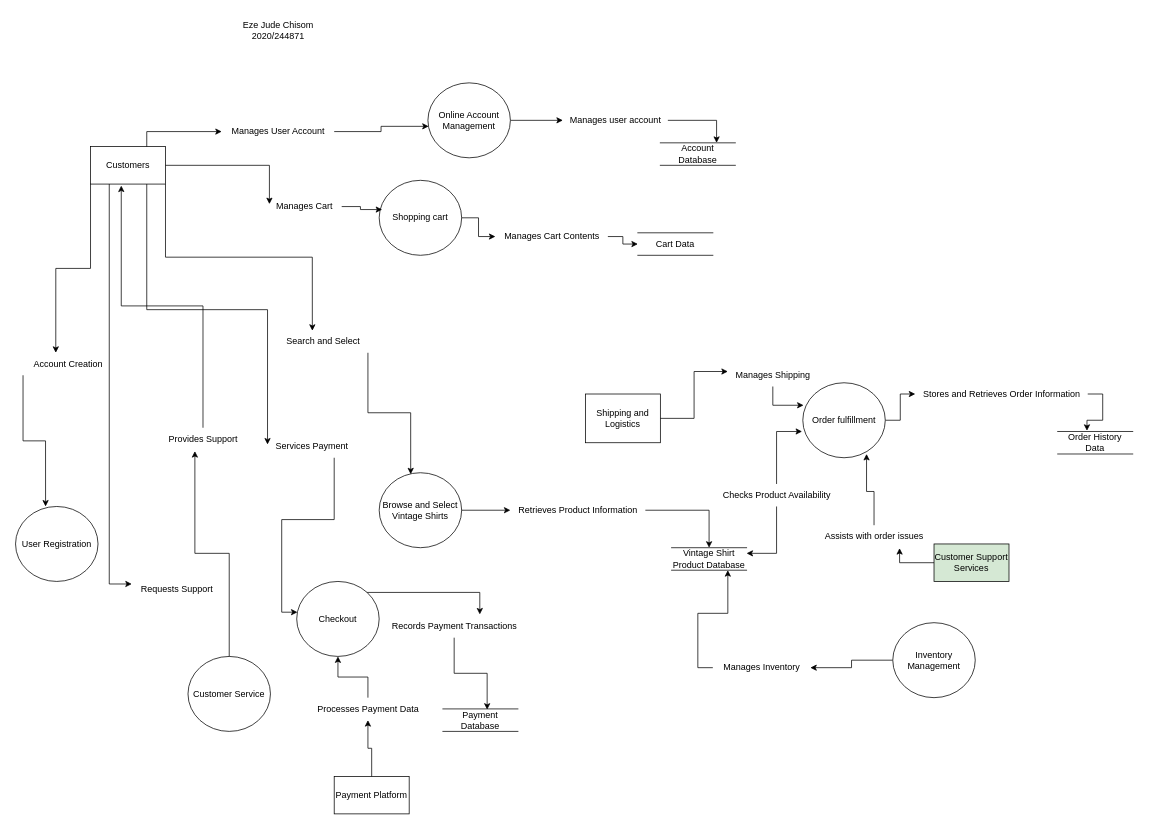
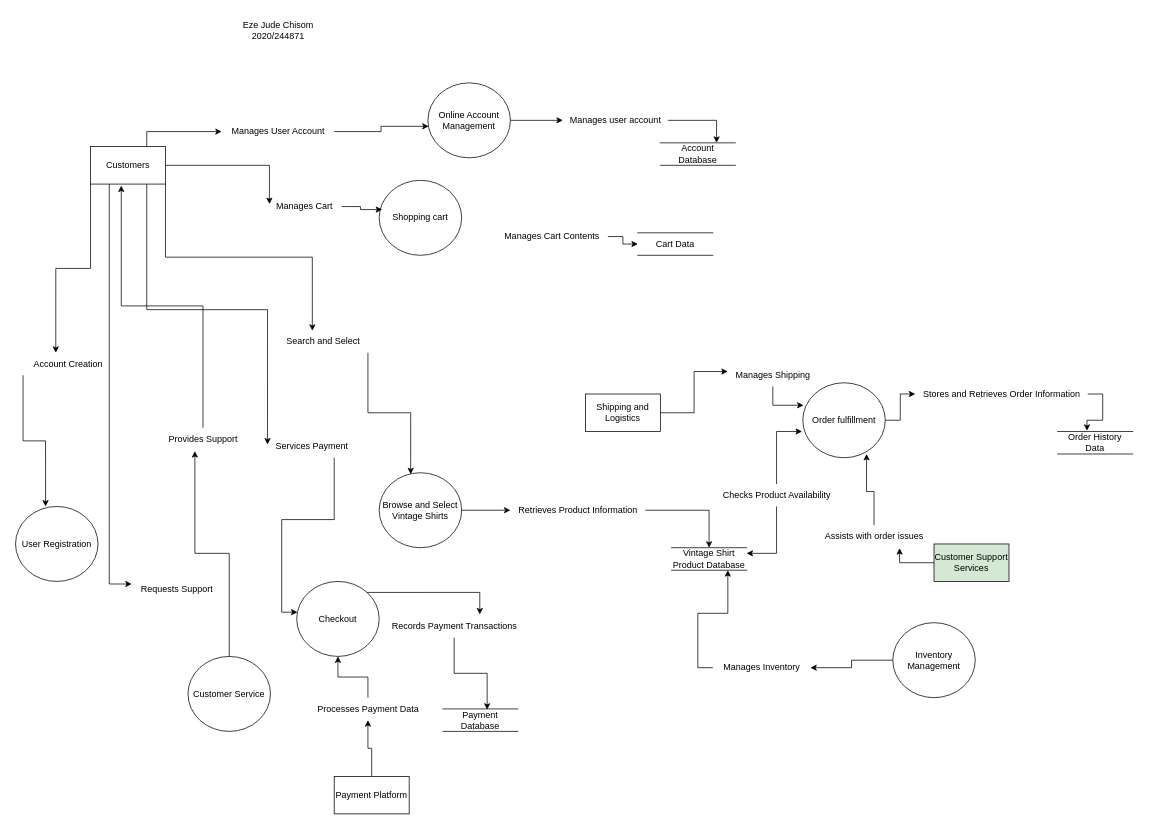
  <mxCell id="0" />
  <mxCell id="1" parent="0" />
  <mxCell id="2" value="Customers" style="html=1;dashed=0;whiteSpace=wrap;" vertex="1" parent="1"><mxGeometry x="120" y="195" width="100" height="50" as="geometry" /></mxCell>
- <mxCell id="3" value="Shipping and Logistics" style="html=1;dashed=0;whiteSpace=wrap;" vertex="1" parent="1"><mxGeometry x="780" y="525" width="100" height="65" as="geometry" /></mxCell>
+ <mxCell id="3" value="Shipping and Logistics" style="html=1;dashed=0;whiteSpace=wrap;" vertex="1" parent="1"><mxGeometry x="780" y="525" width="100" height="50" as="geometry" /></mxCell>
  <mxCell id="4" value="Customer Support Services" style="html=1;dashed=0;whiteSpace=wrap;fillColor=#d5e8d4;" vertex="1" parent="1"><mxGeometry x="1245" y="725" width="100" height="50" as="geometry" /></mxCell>
  <mxCell id="5" style="edgeStyle=orthogonalEdgeStyle;rounded=0;orthogonalLoop=1;jettySize=auto;html=1;exitX=0.5;exitY=0;exitDx=0;exitDy=0;entryX=0.5;entryY=1;entryDx=0;entryDy=0;" edge="1" parent="1" source="44" target="7"><mxGeometry relative="1" as="geometry" /></mxCell>
  <mxCell id="6" value="Payment Platform" style="html=1;dashed=0;whiteSpace=wrap;" vertex="1" parent="1"><mxGeometry x="445" y="1035" width="100" height="50" as="geometry" /></mxCell>
  <mxCell id="7" value="Checkout" style="shape=ellipse;html=1;dashed=0;whiteSpace=wrap;perimeter=ellipsePerimeter;" vertex="1" parent="1"><mxGeometry x="395" y="775" width="110" height="100" as="geometry" /></mxCell>
  <mxCell id="8" value="User Registration" style="shape=ellipse;html=1;dashed=0;whiteSpace=wrap;perimeter=ellipsePerimeter;" vertex="1" parent="1"><mxGeometry x="20" y="675" width="110" height="100" as="geometry" /></mxCell>
  <mxCell id="9" style="edgeStyle=orthogonalEdgeStyle;rounded=0;orthogonalLoop=1;jettySize=auto;html=1;exitX=1;exitY=0.5;exitDx=0;exitDy=0;" edge="1" parent="1" source="52" target="20"><mxGeometry relative="1" as="geometry" /></mxCell>
  <mxCell id="10" value="Browse and Select Vintage Shirts" style="shape=ellipse;html=1;dashed=0;whiteSpace=wrap;perimeter=ellipsePerimeter;" vertex="1" parent="1"><mxGeometry x="505" y="630" width="110" height="100" as="geometry" /></mxCell>
  <mxCell id="11" style="edgeStyle=orthogonalEdgeStyle;rounded=0;orthogonalLoop=1;jettySize=auto;html=1;exitX=1;exitY=0.5;exitDx=0;exitDy=0;entryX=0.75;entryY=0;entryDx=0;entryDy=0;" edge="1" parent="1" source="65" target="17"><mxGeometry relative="1" as="geometry" /></mxCell>
  <mxCell id="12" style="edgeStyle=orthogonalEdgeStyle;rounded=0;orthogonalLoop=1;jettySize=auto;html=1;exitX=1;exitY=0.5;exitDx=0;exitDy=0;" edge="1" parent="1" source="13" target="65"><mxGeometry relative="1" as="geometry" /></mxCell>
  <mxCell id="13" value="Online Account Management" style="shape=ellipse;html=1;dashed=0;whiteSpace=wrap;perimeter=ellipsePerimeter;" vertex="1" parent="1"><mxGeometry x="570" y="110" width="110" height="100" as="geometry" /></mxCell>
  <mxCell id="14" value="Customer Service" style="shape=ellipse;html=1;dashed=0;whiteSpace=wrap;perimeter=ellipsePerimeter;" vertex="1" parent="1"><mxGeometry x="250" y="875" width="110" height="100" as="geometry" /></mxCell>
  <mxCell id="15" style="edgeStyle=orthogonalEdgeStyle;rounded=0;orthogonalLoop=1;jettySize=auto;html=1;exitX=1;exitY=0.5;exitDx=0;exitDy=0;" edge="1" parent="1" source="16" target="63"><mxGeometry relative="1" as="geometry" /></mxCell>
  <mxCell id="16" value="Order fulfillment" style="shape=ellipse;html=1;dashed=0;whiteSpace=wrap;perimeter=ellipsePerimeter;" vertex="1" parent="1"><mxGeometry x="1070" y="510" width="110" height="100" as="geometry" /></mxCell>
  <mxCell id="17" value="Account Database" style="html=1;dashed=0;whiteSpace=wrap;shape=partialRectangle;right=0;left=0;" vertex="1" parent="1"><mxGeometry x="880" y="190" width="100" height="30" as="geometry" /></mxCell>
  <mxCell id="18" value="Payment Database" style="html=1;dashed=0;whiteSpace=wrap;shape=partialRectangle;right=0;left=0;" vertex="1" parent="1"><mxGeometry x="590" y="945" width="100" height="30" as="geometry" /></mxCell>
  <mxCell id="19" value="Order History Data" style="html=1;dashed=0;whiteSpace=wrap;shape=partialRectangle;right=0;left=0;" vertex="1" parent="1"><mxGeometry x="1410" y="575" width="100" height="30" as="geometry" /></mxCell>
  <mxCell id="20" value="Vintage Shirt Product Database" style="html=1;dashed=0;whiteSpace=wrap;shape=partialRectangle;right=0;left=0;" vertex="1" parent="1"><mxGeometry x="895" y="730" width="100" height="30" as="geometry" /></mxCell>
  <mxCell id="21" style="edgeStyle=orthogonalEdgeStyle;rounded=0;orthogonalLoop=1;jettySize=auto;html=1;exitX=0;exitY=1;exitDx=0;exitDy=0;entryX=0.364;entryY=0;entryDx=0;entryDy=0;entryPerimeter=0;" edge="1" parent="1" source="30" target="8"><mxGeometry relative="1" as="geometry" /></mxCell>
  <mxCell id="22" style="edgeStyle=orthogonalEdgeStyle;rounded=0;orthogonalLoop=1;jettySize=auto;html=1;exitX=0;exitY=0.5;exitDx=0;exitDy=0;entryX=0.75;entryY=1;entryDx=0;entryDy=0;" edge="1" parent="1" source="64" target="20"><mxGeometry relative="1" as="geometry" /></mxCell>
  <mxCell id="23" style="edgeStyle=orthogonalEdgeStyle;rounded=0;orthogonalLoop=1;jettySize=auto;html=1;exitX=0;exitY=0.5;exitDx=0;exitDy=0;" edge="1" parent="1" source="24" target="64"><mxGeometry relative="1" as="geometry" /></mxCell>
  <mxCell id="24" value="Inventory Management" style="shape=ellipse;html=1;dashed=0;whiteSpace=wrap;perimeter=ellipsePerimeter;" vertex="1" parent="1"><mxGeometry x="1190" y="830" width="110" height="100" as="geometry" /></mxCell>
  <mxCell id="25" style="edgeStyle=orthogonalEdgeStyle;rounded=0;orthogonalLoop=1;jettySize=auto;html=1;exitX=1;exitY=1;exitDx=0;exitDy=0;entryX=0.382;entryY=0.02;entryDx=0;entryDy=0;entryPerimeter=0;" edge="1" parent="1" source="32" target="10"><mxGeometry relative="1" as="geometry" /></mxCell>
  <mxCell id="26" style="edgeStyle=orthogonalEdgeStyle;rounded=0;orthogonalLoop=1;jettySize=auto;html=1;exitX=0.75;exitY=1;exitDx=0;exitDy=0;entryX=0.009;entryY=0.41;entryDx=0;entryDy=0;entryPerimeter=0;" edge="1" parent="1" source="37" target="7"><mxGeometry relative="1" as="geometry" /></mxCell>
  <mxCell id="27" style="edgeStyle=orthogonalEdgeStyle;rounded=0;orthogonalLoop=1;jettySize=auto;html=1;exitX=1;exitY=0.5;exitDx=0;exitDy=0;" edge="1" parent="1" source="68" target="66"><mxGeometry relative="1" as="geometry" /></mxCell>
  <mxCell id="28" value="Shopping cart" style="shape=ellipse;html=1;dashed=0;whiteSpace=wrap;perimeter=ellipsePerimeter;" vertex="1" parent="1"><mxGeometry x="505" y="240" width="110" height="100" as="geometry" /></mxCell>
  <mxCell id="29" value="" style="edgeStyle=orthogonalEdgeStyle;rounded=0;orthogonalLoop=1;jettySize=auto;html=1;exitX=0;exitY=1;exitDx=0;exitDy=0;entryX=0.364;entryY=0;entryDx=0;entryDy=0;entryPerimeter=0;" edge="1" parent="1" source="2" target="30"><mxGeometry relative="1" as="geometry"><mxPoint x="210" y="290" as="sourcePoint" /><mxPoint x="140" y="675" as="targetPoint" /></mxGeometry></mxCell>
  <mxCell id="30" value="Account Creation" style="text;html=1;align=center;verticalAlign=middle;resizable=0;points=[];autosize=1;strokeColor=none;fillColor=none;" vertex="1" parent="1"><mxGeometry x="30" y="470" width="120" height="30" as="geometry" /></mxCell>
  <mxCell id="31" value="" style="edgeStyle=orthogonalEdgeStyle;rounded=0;orthogonalLoop=1;jettySize=auto;html=1;exitX=1;exitY=1;exitDx=0;exitDy=0;entryX=0.382;entryY=0.02;entryDx=0;entryDy=0;entryPerimeter=0;" edge="1" parent="1" source="2" target="32"><mxGeometry relative="1" as="geometry"><mxPoint x="310" y="290" as="sourcePoint" /><mxPoint x="392" y="642" as="targetPoint" /></mxGeometry></mxCell>
  <mxCell id="32" value="Search and Select" style="text;html=1;align=center;verticalAlign=middle;resizable=0;points=[];autosize=1;strokeColor=none;fillColor=none;" vertex="1" parent="1"><mxGeometry x="370" y="440" width="120" height="30" as="geometry" /></mxCell>
  <mxCell id="33" style="edgeStyle=orthogonalEdgeStyle;rounded=0;orthogonalLoop=1;jettySize=auto;html=1;exitX=1;exitY=0.5;exitDx=0;exitDy=0;entryX=0.036;entryY=0.39;entryDx=0;entryDy=0;entryPerimeter=0;" edge="1" parent="1" source="35" target="28"><mxGeometry relative="1" as="geometry" /></mxCell>
  <mxCell id="34" value="" style="edgeStyle=orthogonalEdgeStyle;rounded=0;orthogonalLoop=1;jettySize=auto;html=1;exitX=1;exitY=0.5;exitDx=0;exitDy=0;entryX=0.036;entryY=0.39;entryDx=0;entryDy=0;entryPerimeter=0;" edge="1" parent="1" source="2" target="35"><mxGeometry relative="1" as="geometry"><mxPoint x="310" y="265" as="sourcePoint" /><mxPoint x="474" y="279" as="targetPoint" /></mxGeometry></mxCell>
  <mxCell id="35" value="Manages Cart&lt;br&gt;" style="text;html=1;align=center;verticalAlign=middle;resizable=0;points=[];autosize=1;strokeColor=none;fillColor=none;" vertex="1" parent="1"><mxGeometry x="355" y="260" width="100" height="30" as="geometry" /></mxCell>
  <mxCell id="36" value="" style="edgeStyle=orthogonalEdgeStyle;rounded=0;orthogonalLoop=1;jettySize=auto;html=1;exitX=0.75;exitY=1;exitDx=0;exitDy=0;entryX=0.009;entryY=0.41;entryDx=0;entryDy=0;entryPerimeter=0;" edge="1" parent="1" source="2" target="37"><mxGeometry relative="1" as="geometry"><mxPoint x="285" y="290" as="sourcePoint" /><mxPoint x="396" y="816" as="targetPoint" /></mxGeometry></mxCell>
  <mxCell id="37" value="Services Payment" style="text;html=1;align=center;verticalAlign=middle;resizable=0;points=[];autosize=1;strokeColor=none;fillColor=none;" vertex="1" parent="1"><mxGeometry x="355" y="580" width="120" height="30" as="geometry" /></mxCell>
  <mxCell id="38" value="" style="edgeStyle=orthogonalEdgeStyle;rounded=0;orthogonalLoop=1;jettySize=auto;html=1;exitX=0.75;exitY=0;exitDx=0;exitDy=0;entryX=0;entryY=0.5;entryDx=0;entryDy=0;" edge="1" parent="1" source="2" target="39"><mxGeometry relative="1" as="geometry"><mxPoint x="285" y="240" as="sourcePoint" /><mxPoint x="505" y="160" as="targetPoint" /></mxGeometry></mxCell>
  <mxCell id="39" value="Manages User Account" style="text;html=1;align=center;verticalAlign=middle;resizable=0;points=[];autosize=1;strokeColor=none;fillColor=none;" vertex="1" parent="1"><mxGeometry x="295" y="160" width="150" height="30" as="geometry" /></mxCell>
  <mxCell id="40" style="edgeStyle=orthogonalEdgeStyle;rounded=0;orthogonalLoop=1;jettySize=auto;html=1;entryX=0.009;entryY=0.58;entryDx=0;entryDy=0;entryPerimeter=0;" edge="1" parent="1" source="39" target="13"><mxGeometry relative="1" as="geometry" /></mxCell>
  <mxCell id="41" value="" style="edgeStyle=orthogonalEdgeStyle;rounded=0;orthogonalLoop=1;jettySize=auto;html=1;exitX=0.25;exitY=1;exitDx=0;exitDy=0;entryX=0;entryY=0.28;entryDx=0;entryDy=0;entryPerimeter=0;" edge="1" parent="1" source="2" target="42"><mxGeometry relative="1" as="geometry"><mxPoint x="235" y="290" as="sourcePoint" /><mxPoint x="280" y="858" as="targetPoint" /></mxGeometry></mxCell>
  <mxCell id="42" value="Requests Support" style="text;html=1;align=center;verticalAlign=middle;resizable=0;points=[];autosize=1;strokeColor=none;fillColor=none;" vertex="1" parent="1"><mxGeometry x="175" y="770" width="120" height="30" as="geometry" /></mxCell>
  <mxCell id="43" value="" style="edgeStyle=orthogonalEdgeStyle;rounded=0;orthogonalLoop=1;jettySize=auto;html=1;exitX=0.5;exitY=0;exitDx=0;exitDy=0;entryX=0.5;entryY=1;entryDx=0;entryDy=0;" edge="1" parent="1" source="6" target="44"><mxGeometry relative="1" as="geometry"><mxPoint x="495" y="1035" as="sourcePoint" /><mxPoint x="450" y="875" as="targetPoint" /></mxGeometry></mxCell>
  <mxCell id="44" value="Processes Payment Data" style="text;html=1;align=center;verticalAlign=middle;resizable=0;points=[];autosize=1;strokeColor=none;fillColor=none;" vertex="1" parent="1"><mxGeometry x="410" y="930" width="160" height="30" as="geometry" /></mxCell>
  <mxCell id="45" style="edgeStyle=orthogonalEdgeStyle;rounded=0;orthogonalLoop=1;jettySize=auto;html=1;exitX=0.5;exitY=0;exitDx=0;exitDy=0;entryX=0.41;entryY=1.04;entryDx=0;entryDy=0;entryPerimeter=0;" edge="1" parent="1" source="47" target="2"><mxGeometry relative="1" as="geometry" /></mxCell>
  <mxCell id="46" value="" style="edgeStyle=orthogonalEdgeStyle;rounded=0;orthogonalLoop=1;jettySize=auto;html=1;exitX=0.5;exitY=0;exitDx=0;exitDy=0;entryX=0.41;entryY=1.04;entryDx=0;entryDy=0;entryPerimeter=0;" edge="1" parent="1" source="14" target="47"><mxGeometry relative="1" as="geometry"><mxPoint x="305" y="875" as="sourcePoint" /><mxPoint x="251" y="292" as="targetPoint" /></mxGeometry></mxCell>
  <mxCell id="47" value="Provides Support" style="text;html=1;align=center;verticalAlign=middle;resizable=0;points=[];autosize=1;strokeColor=none;fillColor=none;" vertex="1" parent="1"><mxGeometry x="210" y="570" width="120" height="30" as="geometry" /></mxCell>
  <mxCell id="48" value="Manages Shipping" style="text;html=1;align=center;verticalAlign=middle;resizable=0;points=[];autosize=1;strokeColor=none;fillColor=none;" vertex="1" parent="1"><mxGeometry x="970" y="485" width="120" height="30" as="geometry" /></mxCell>
  <mxCell id="49" value="" style="edgeStyle=orthogonalEdgeStyle;rounded=0;orthogonalLoop=1;jettySize=auto;html=1;exitX=0;exitY=0.5;exitDx=0;exitDy=0;entryX=0.727;entryY=1.02;entryDx=0;entryDy=0;entryPerimeter=0;" edge="1" parent="1" source="4" target="50"><mxGeometry relative="1" as="geometry"><mxPoint x="1245" y="690" as="sourcePoint" /><mxPoint x="1140" y="647" as="targetPoint" /></mxGeometry></mxCell>
  <mxCell id="50" value="Assists with order issues" style="text;html=1;align=center;verticalAlign=middle;resizable=0;points=[];autosize=1;strokeColor=none;fillColor=none;" vertex="1" parent="1"><mxGeometry x="1090" y="700" width="150" height="30" as="geometry" /></mxCell>
  <mxCell id="51" value="" style="edgeStyle=orthogonalEdgeStyle;rounded=0;orthogonalLoop=1;jettySize=auto;html=1;exitX=1;exitY=0.5;exitDx=0;exitDy=0;" edge="1" parent="1" source="10" target="52"><mxGeometry relative="1" as="geometry"><mxPoint x="615" y="680" as="sourcePoint" /><mxPoint x="740" y="680" as="targetPoint" /></mxGeometry></mxCell>
  <mxCell id="52" value="Retrieves Product Information" style="text;html=1;align=center;verticalAlign=middle;resizable=0;points=[];autosize=1;strokeColor=none;fillColor=none;" vertex="1" parent="1"><mxGeometry x="680" y="665" width="180" height="30" as="geometry" /></mxCell>
  <mxCell id="53" value="" style="edgeStyle=orthogonalEdgeStyle;rounded=0;orthogonalLoop=1;jettySize=auto;html=1;exitX=1;exitY=0;exitDx=0;exitDy=0;entryX=0.68;entryY=-0.033;entryDx=0;entryDy=0;entryPerimeter=0;" edge="1" parent="1" source="7" target="54"><mxGeometry relative="1" as="geometry"><mxPoint x="489" y="790" as="sourcePoint" /><mxPoint x="643" y="849" as="targetPoint" /></mxGeometry></mxCell>
  <mxCell id="54" value="Records Payment Transactions" style="text;html=1;align=center;verticalAlign=middle;resizable=0;points=[];autosize=1;strokeColor=none;fillColor=none;" vertex="1" parent="1"><mxGeometry x="510" y="820" width="190" height="30" as="geometry" /></mxCell>
  <mxCell id="55" style="edgeStyle=orthogonalEdgeStyle;rounded=0;orthogonalLoop=1;jettySize=auto;html=1;entryX=0.59;entryY=0.033;entryDx=0;entryDy=0;entryPerimeter=0;" edge="1" parent="1" source="54" target="18"><mxGeometry relative="1" as="geometry" /></mxCell>
  <mxCell id="56" style="edgeStyle=orthogonalEdgeStyle;rounded=0;orthogonalLoop=1;jettySize=auto;html=1;entryX=0.009;entryY=0.3;entryDx=0;entryDy=0;entryPerimeter=0;" edge="1" parent="1" source="48" target="16"><mxGeometry relative="1" as="geometry" /></mxCell>
  <mxCell id="57" style="edgeStyle=orthogonalEdgeStyle;rounded=0;orthogonalLoop=1;jettySize=auto;html=1;exitX=1;exitY=0.5;exitDx=0;exitDy=0;entryX=0;entryY=0.333;entryDx=0;entryDy=0;entryPerimeter=0;" edge="1" parent="1" source="3" target="48"><mxGeometry relative="1" as="geometry" /></mxCell>
  <mxCell id="58" style="edgeStyle=orthogonalEdgeStyle;rounded=0;orthogonalLoop=1;jettySize=auto;html=1;entryX=0.773;entryY=0.95;entryDx=0;entryDy=0;entryPerimeter=0;" edge="1" parent="1" source="50" target="16"><mxGeometry relative="1" as="geometry" /></mxCell>
  <mxCell id="59" style="edgeStyle=orthogonalEdgeStyle;rounded=0;orthogonalLoop=1;jettySize=auto;html=1;entryX=1;entryY=0.25;entryDx=0;entryDy=0;" edge="1" parent="1" source="60" target="20"><mxGeometry relative="1" as="geometry" /></mxCell>
  <mxCell id="60" value="Checks Product Availability" style="text;html=1;align=center;verticalAlign=middle;resizable=0;points=[];autosize=1;strokeColor=none;fillColor=none;" vertex="1" parent="1"><mxGeometry x="950" y="645" width="170" height="30" as="geometry" /></mxCell>
  <mxCell id="61" style="edgeStyle=orthogonalEdgeStyle;rounded=0;orthogonalLoop=1;jettySize=auto;html=1;entryX=-0.009;entryY=0.65;entryDx=0;entryDy=0;entryPerimeter=0;" edge="1" parent="1" source="60" target="16"><mxGeometry relative="1" as="geometry" /></mxCell>
  <mxCell id="62" style="edgeStyle=orthogonalEdgeStyle;rounded=0;orthogonalLoop=1;jettySize=auto;html=1;exitX=1;exitY=0.5;exitDx=0;exitDy=0;entryX=0.39;entryY=-0.033;entryDx=0;entryDy=0;entryPerimeter=0;" edge="1" parent="1" source="63" target="19"><mxGeometry relative="1" as="geometry" /></mxCell>
  <mxCell id="63" value="Stores and Retrieves Order Information" style="text;html=1;align=center;verticalAlign=middle;resizable=0;points=[];autosize=1;strokeColor=none;fillColor=none;" vertex="1" parent="1"><mxGeometry x="1220" y="510" width="230" height="30" as="geometry" /></mxCell>
  <mxCell id="64" value="Manages Inventory" style="text;html=1;align=center;verticalAlign=middle;resizable=0;points=[];autosize=1;strokeColor=none;fillColor=none;" vertex="1" parent="1"><mxGeometry x="950" y="875" width="130" height="30" as="geometry" /></mxCell>
  <mxCell id="65" value="Manages user account" style="text;html=1;align=center;verticalAlign=middle;resizable=0;points=[];autosize=1;strokeColor=none;fillColor=none;" vertex="1" parent="1"><mxGeometry x="750" y="145" width="140" height="30" as="geometry" /></mxCell>
  <mxCell id="66" value="Cart Data" style="html=1;dashed=0;whiteSpace=wrap;shape=partialRectangle;right=0;left=0;" vertex="1" parent="1"><mxGeometry x="850" y="310" width="100" height="30" as="geometry" /></mxCell>
- <mxCell id="67" value="" style="edgeStyle=orthogonalEdgeStyle;rounded=0;orthogonalLoop=1;jettySize=auto;html=1;exitX=1;exitY=0.5;exitDx=0;exitDy=0;" edge="1" parent="1" source="28" target="68"><mxGeometry relative="1" as="geometry"><mxPoint x="615" y="290" as="sourcePoint" /><mxPoint x="730" y="315" as="targetPoint" /></mxGeometry></mxCell>
  <mxCell id="68" value="Manages Cart Contents" style="text;html=1;align=center;verticalAlign=middle;resizable=0;points=[];autosize=1;strokeColor=none;fillColor=none;" vertex="1" parent="1"><mxGeometry x="660" y="300" width="150" height="30" as="geometry" /></mxCell>
  <mxCell id="69" value="Eze Jude Chisom&lt;br&gt;2020/244871" style="text;html=1;align=center;verticalAlign=middle;resizable=0;points=[];autosize=1;strokeColor=none;fillColor=none;" vertex="1" parent="1"><mxGeometry x="310" y="20" width="120" height="40" as="geometry" /></mxCell>
